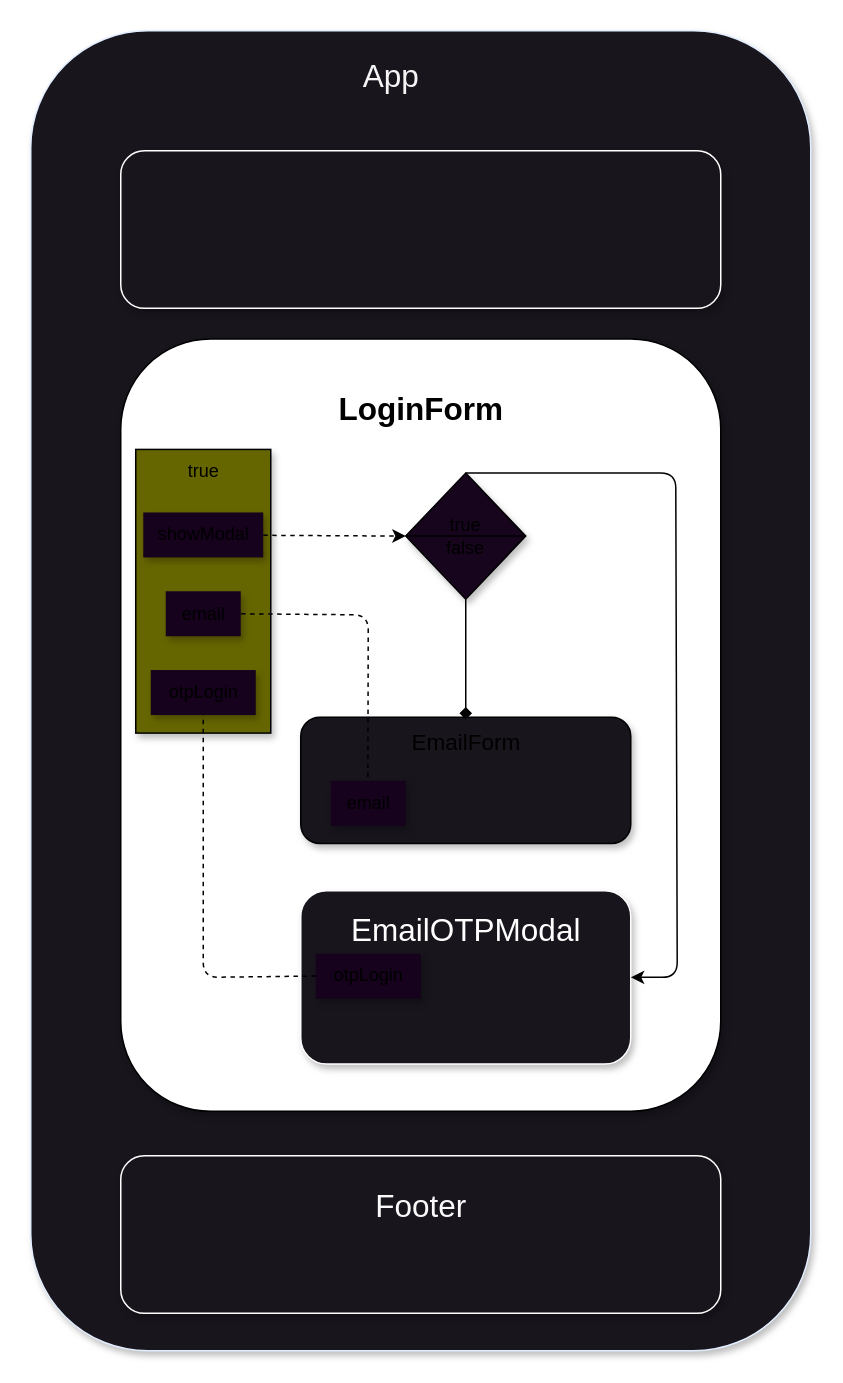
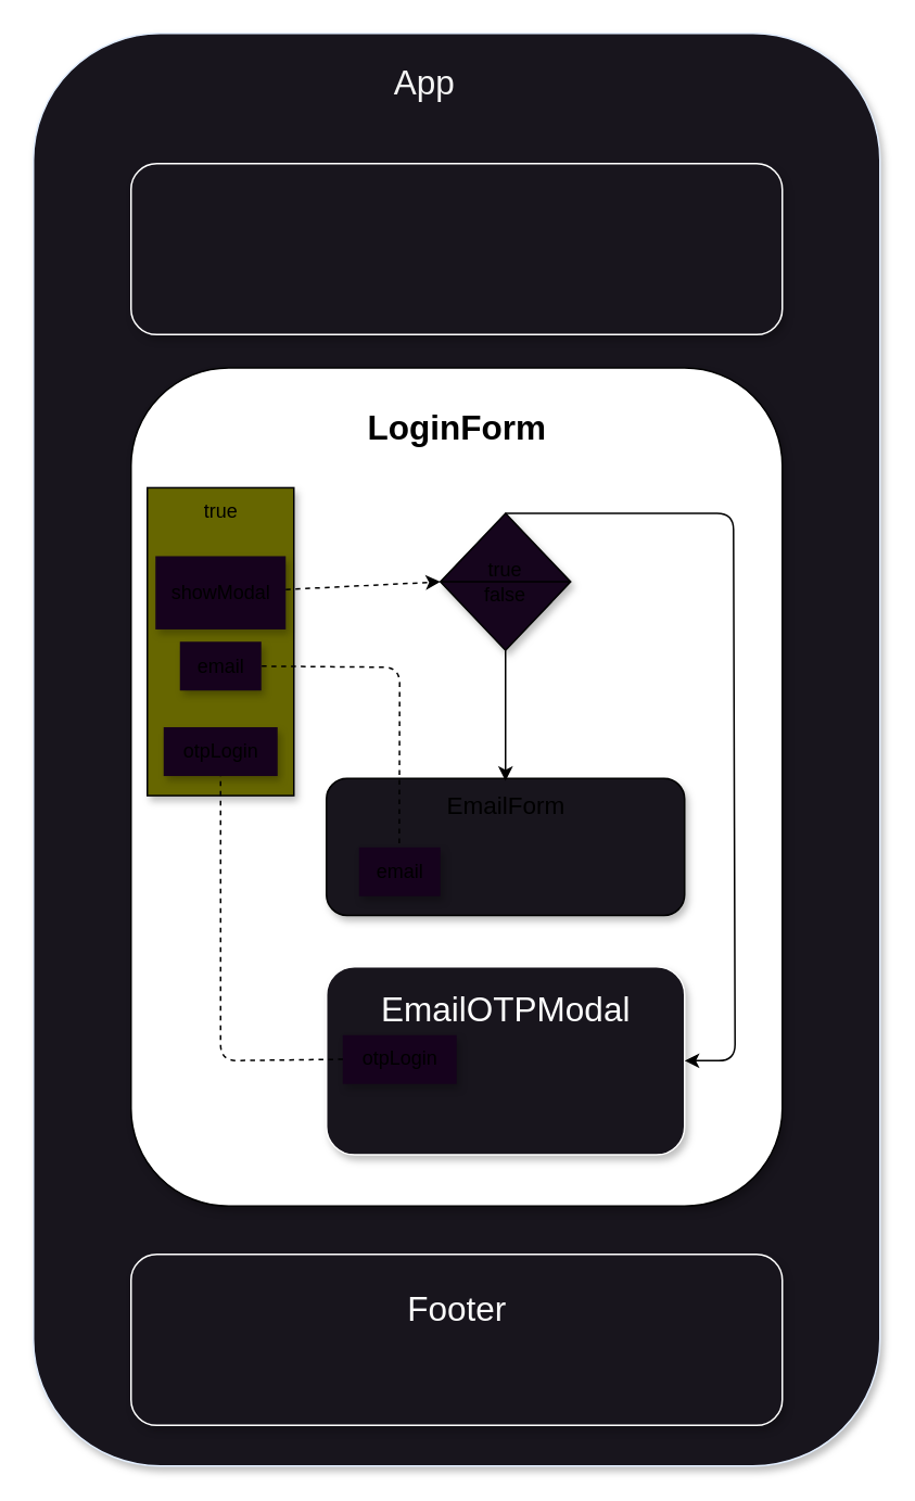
  <mxCell id="0" />
  <mxCell id="1" parent="0" />
  <mxCell id="2" value="" style="group" parent="1" vertex="1" connectable="0"><mxGeometry x="20" y="20" width="520" height="880" as="geometry" /></mxCell>
  <mxCell id="3" value="" style="rounded=1;whiteSpace=wrap;html=1;shadow=1;glass=0;strokeColor=#E2EEFF;strokeWidth=1;fillColor=#18151d;" parent="2" vertex="1"><mxGeometry width="520" height="880" as="geometry" /></mxCell>
  <mxCell id="4" value="App" style="text;html=1;align=center;verticalAlign=middle;resizable=0;points=[];autosize=1;strokeColor=none;fillColor=none;fontColor=#F5F5F5;strokeWidth=1;spacing=2;fontSize=21;" parent="2" vertex="1"><mxGeometry x="210" y="9.999" width="60" height="40" as="geometry" /></mxCell>
  <mxCell id="5" value="" style="group" parent="2" vertex="1" connectable="0"><mxGeometry x="60" y="749.998" width="400" height="105.063" as="geometry" /></mxCell>
  <mxCell id="6" value="" style="rounded=1;whiteSpace=wrap;html=1;shadow=1;glass=0;strokeColor=#FFFFFF;strokeWidth=1;fontSize=21;fontColor=#000000;fillColor=#18151d;" parent="5" vertex="1"><mxGeometry width="400" height="105.063" as="geometry" /></mxCell>
  <mxCell id="7" value="Footer" style="text;html=1;align=center;verticalAlign=middle;resizable=0;points=[];autosize=1;strokeColor=none;fillColor=none;fontSize=21;fontColor=#FAFAFA;" parent="5" vertex="1"><mxGeometry x="160" y="12.529" width="80" height="40" as="geometry" /></mxCell>
  <mxCell id="8" value="" style="group;strokeColor=none;" parent="2" vertex="1" connectable="0"><mxGeometry x="60" y="80.002" width="400" height="105.063" as="geometry" /></mxCell>
  <mxCell id="9" value="" style="rounded=1;whiteSpace=wrap;html=1;shadow=1;glass=0;strokeColor=#FFFFFF;strokeWidth=1;fontSize=21;fontColor=#000000;fillColor=#18151d;" parent="8" vertex="1"><mxGeometry width="400" height="105.063" as="geometry" /></mxCell>
  <mxCell id="10" value="" style="rounded=1;whiteSpace=wrap;html=1;container=0;shadow=1;" parent="2" vertex="1"><mxGeometry x="60" y="205.571" width="400" height="514.81" as="geometry" /></mxCell>
  <mxCell id="11" value="" style="rounded=0;whiteSpace=wrap;html=1;shadow=1;strokeColor=#000000;fillColor=#666600;" parent="2" vertex="1"><mxGeometry x="70" y="279.116" width="90" height="189.114" as="geometry" /></mxCell>
- <mxCell id="12" value="&lt;b style=&quot;font-size: 21px;&quot;&gt;LoginForm&lt;/b&gt;" style="text;html=1;align=center;verticalAlign=middle;resizable=0;points=[];autosize=1;strokeColor=none;fillColor=none;fontSize=21;" parent="2" vertex="1"><mxGeometry x="195" y="231.584" width="130" height="40" as="geometry" /></mxCell>
+ <mxCell id="12" value="&lt;b style=&quot;font-size: 21px;&quot;&gt;LoginForm&lt;/b&gt;" style="text;html=1;align=center;verticalAlign=middle;resizable=0;points=[];autosize=1;strokeColor=none;fillColor=none;fontSize=21;" parent="2" vertex="1"><mxGeometry x="195" y="221.584" width="130" height="40" as="geometry" /></mxCell>
  <mxCell id="13" value="otpLogin" style="text;html=1;align=center;verticalAlign=middle;resizable=0;points=[];autosize=1;strokeColor=none;fillColor=#16021D;container=0;shadow=1;" parent="2" vertex="1"><mxGeometry x="80" y="426.204" width="70" height="30" as="geometry" /></mxCell>
- <mxCell id="14" value="showModal" style="text;html=1;align=center;verticalAlign=middle;resizable=0;points=[];autosize=1;strokeColor=none;fillColor=#16021D;container=0;shadow=1;" parent="2" vertex="1"><mxGeometry x="75" y="321.141" width="80" height="30" as="geometry" /></mxCell>
+ <mxCell id="14" value="showModal" style="text;html=1;align=center;verticalAlign=middle;resizable=0;points=[];autosize=1;strokeColor=none;fillColor=#16021D;container=0;shadow=1;" parent="2" vertex="1"><mxGeometry x="75" y="321.141" width="80" height="45" as="geometry" /></mxCell>
  <mxCell id="15" value="email" style="text;html=1;align=center;verticalAlign=middle;resizable=0;points=[];autosize=1;strokeColor=none;fillColor=#16021D;shadow=1;container=0;" parent="2" vertex="1"><mxGeometry x="90" y="373.673" width="50" height="30" as="geometry" /></mxCell>
  <mxCell id="16" value="" style="rounded=1;whiteSpace=wrap;html=1;shadow=1;fillColor=#18151d;container=0;strokeColor=default;" parent="2" vertex="1"><mxGeometry x="180" y="457.723" width="220" height="84.051" as="geometry" /></mxCell>
  <mxCell id="17" value="email" style="text;html=1;align=center;verticalAlign=middle;resizable=0;points=[];autosize=1;strokeColor=none;fillColor=#16021D;shadow=1;container=0;" parent="2" vertex="1"><mxGeometry x="200" y="500.002" width="50" height="30" as="geometry" /></mxCell>
  <mxCell id="18" value="EmailForm" style="text;html=1;align=center;verticalAlign=middle;resizable=0;points=[];autosize=1;strokeColor=none;fillColor=none;container=0;fontSize=15;" parent="2" vertex="1"><mxGeometry x="240" y="459.243" width="100" height="30" as="geometry" /></mxCell>
- <mxCell id="19" value="" style="edgeStyle=none;html=1;endArrow=diamond;" parent="2" source="20" target="18" edge="1"><mxGeometry relative="1" as="geometry" /></mxCell>
+ <mxCell id="19" value="" style="edgeStyle=none;html=1;" parent="2" source="20" target="18" edge="1"><mxGeometry relative="1" as="geometry" /></mxCell>
  <mxCell id="20" value="true&lt;br&gt;false" style="shape=sortShape;perimeter=rhombusPerimeter;whiteSpace=wrap;html=1;shadow=1;fillColor=#16051d;" parent="2" vertex="1"><mxGeometry x="250" y="294.875" width="80" height="84.051" as="geometry" /></mxCell>
  <mxCell id="21" style="edgeStyle=none;html=1;entryX=0;entryY=0.5;entryDx=0;entryDy=0;dashed=1;" parent="2" source="14" target="20" edge="1"><mxGeometry relative="1" as="geometry" /></mxCell>
  <mxCell id="22" value="" style="endArrow=none;dashed=1;html=1;exitX=1.005;exitY=0.501;exitDx=0;exitDy=0;exitPerimeter=0;entryX=0.495;entryY=-0.001;entryDx=0;entryDy=0;entryPerimeter=0;" parent="2" source="15" target="17" edge="1"><mxGeometry width="50" height="50" relative="1" as="geometry"><mxPoint x="160" y="405.192" as="sourcePoint" /><mxPoint x="225" y="489.242" as="targetPoint" /><Array as="points"><mxPoint x="225" y="389.432" /></Array></mxGeometry></mxCell>
  <mxCell id="23" value="true" style="text;html=1;align=center;verticalAlign=middle;resizable=0;points=[];autosize=1;strokeColor=none;fillColor=none;fontColor=#000000;" parent="2" vertex="1"><mxGeometry x="90" y="279.116" width="50" height="30" as="geometry" /></mxCell>
  <mxCell id="24" value="" style="rounded=1;whiteSpace=wrap;html=1;shadow=1;glass=0;strokeColor=#FFFFFF;strokeWidth=1;fillColor=#18151d;" parent="2" vertex="1"><mxGeometry x="180" y="573.293" width="220" height="115.57" as="geometry" /></mxCell>
  <mxCell id="25" style="edgeStyle=none;html=1;exitX=0.5;exitY=0;exitDx=0;exitDy=0;entryX=1;entryY=0.5;entryDx=0;entryDy=0;" parent="2" source="20" target="24" edge="1"><mxGeometry relative="1" as="geometry"><mxPoint x="400" y="665.223" as="targetPoint" /><Array as="points"><mxPoint x="430" y="294.875" /><mxPoint x="431" y="631.078" /></Array></mxGeometry></mxCell>
  <mxCell id="26" value="&lt;font style=&quot;font-size: 21px;&quot;&gt;EmailOTPModal&lt;/font&gt;" style="text;html=1;align=center;verticalAlign=middle;resizable=0;points=[];autosize=1;strokeColor=none;fillColor=none;fontColor=#FFFFFF;" parent="2" vertex="1"><mxGeometry x="200" y="578.799" width="180" height="40" as="geometry" /></mxCell>
  <mxCell id="27" value="otpLogin" style="text;html=1;align=center;verticalAlign=middle;resizable=0;points=[];autosize=1;strokeColor=none;fillColor=#16021D;container=0;shadow=1;" parent="2" vertex="1"><mxGeometry x="190" y="615.318" width="70" height="30" as="geometry" /></mxCell>
  <mxCell id="28" value="" style="endArrow=none;dashed=1;html=1;fontColor=#E8E8E8;entryX=0.5;entryY=0.997;entryDx=0;entryDy=0;entryPerimeter=0;exitX=0.002;exitY=0.496;exitDx=0;exitDy=0;exitPerimeter=0;" parent="2" source="27" target="13" edge="1"><mxGeometry width="50" height="50" relative="1" as="geometry"><mxPoint x="80" y="583.799" as="sourcePoint" /><mxPoint x="130" y="531.267" as="targetPoint" /><Array as="points"><mxPoint x="115" y="631.078" /></Array></mxGeometry></mxCell>
